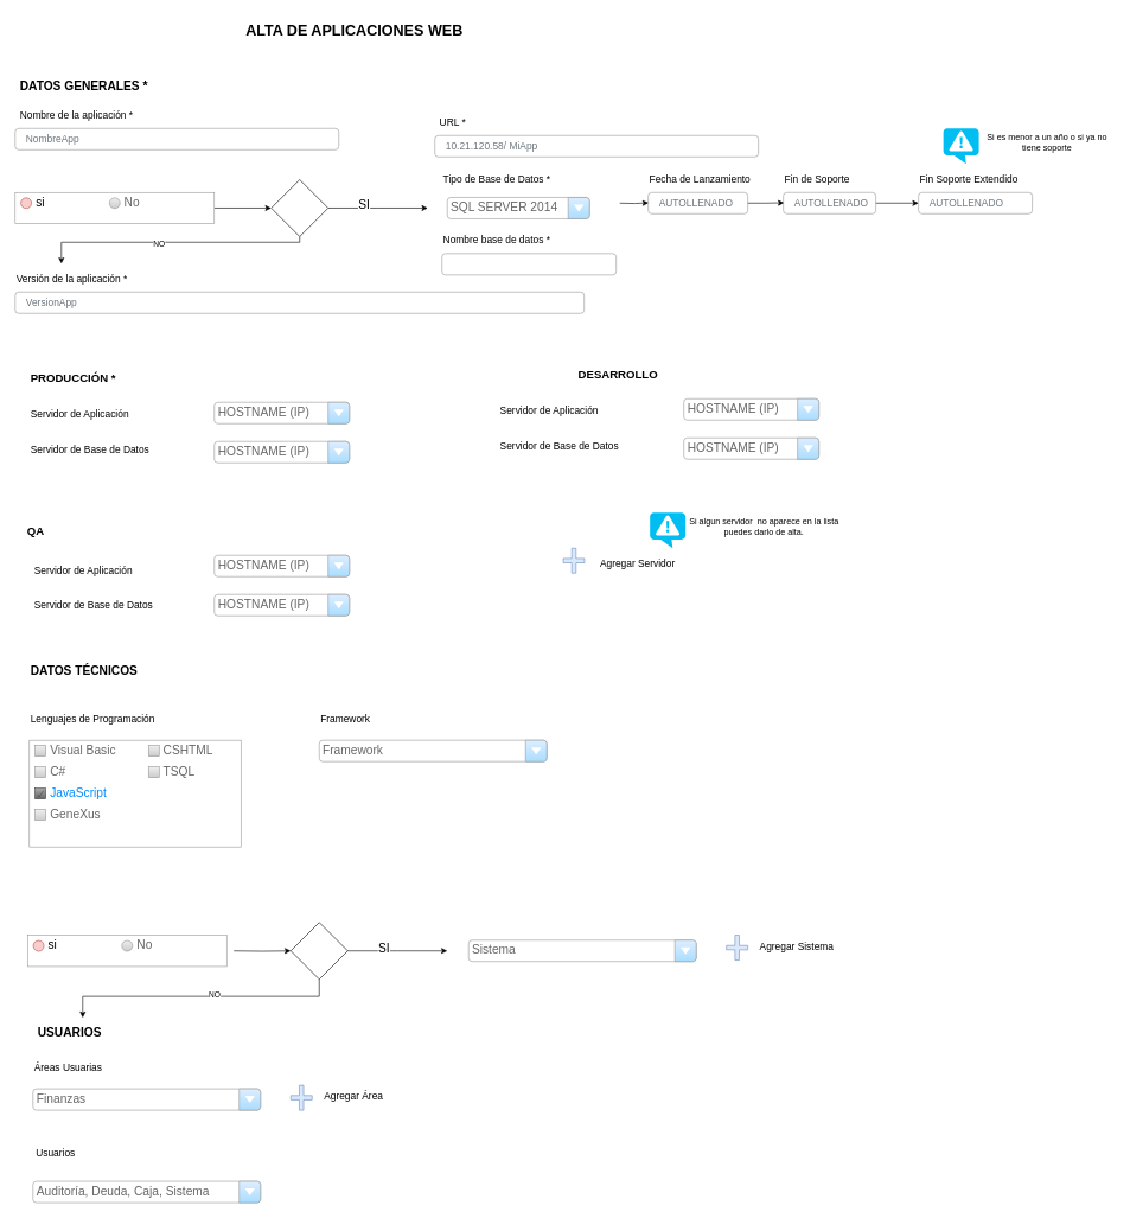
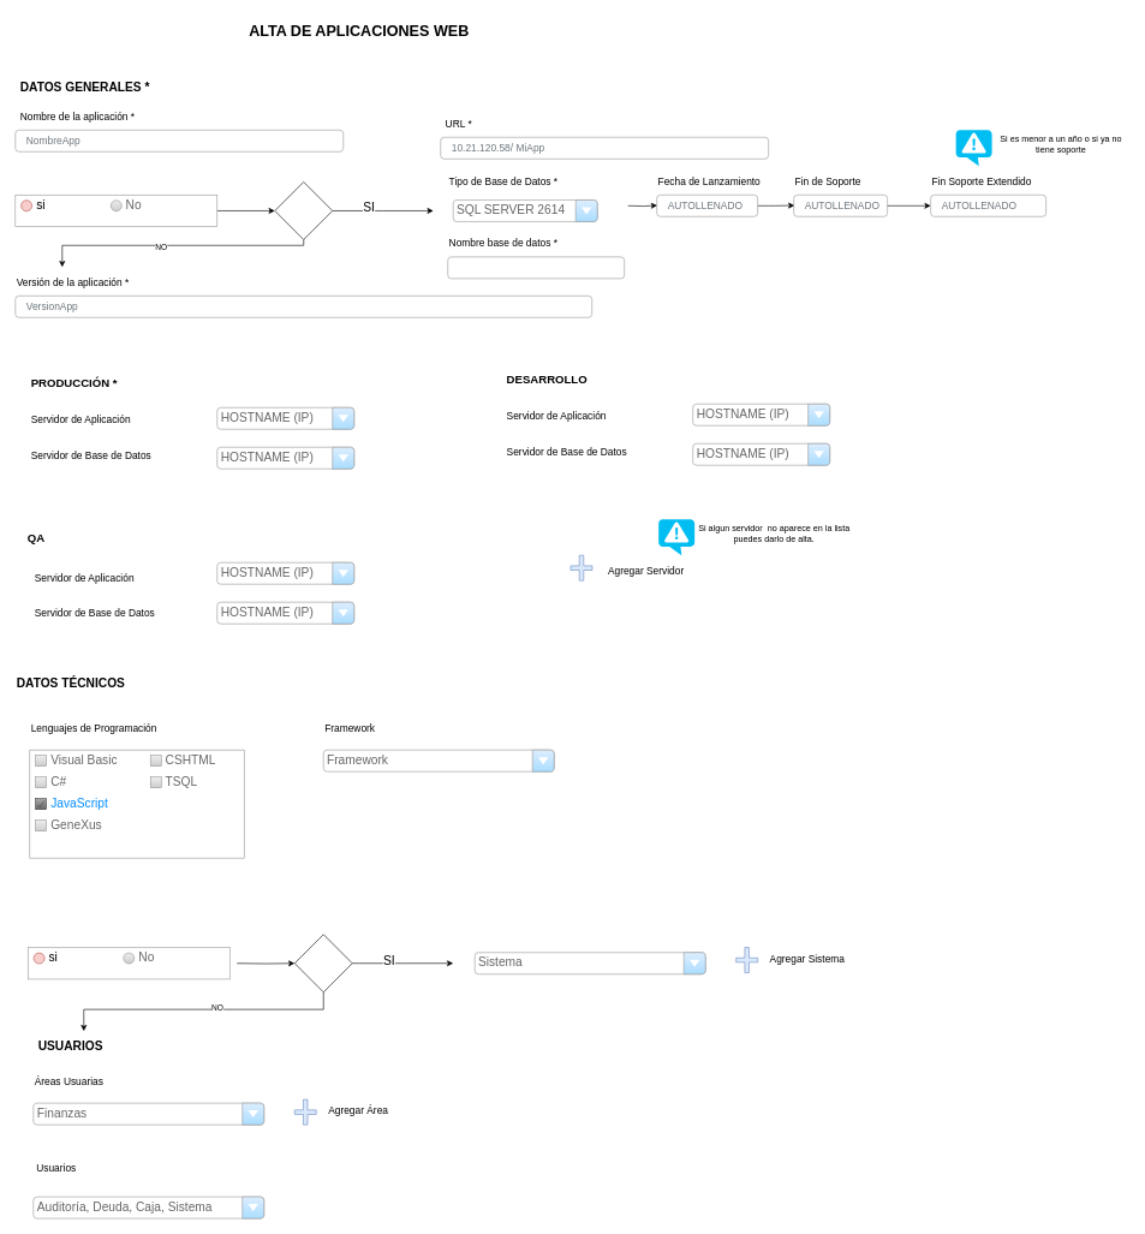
  <mxCell id="0" />
  <mxCell id="1" parent="0" />
  <mxCell id="2" value="Nombre de la aplicación *" style="fillColor=none;strokeColor=none;align=left;fontSize=14;" vertex="1" parent="1"><mxGeometry x="25.5" y="140" width="260" height="40" as="geometry" /></mxCell>
  <mxCell id="3" value="NombreApp" style="html=1;shadow=0;dashed=0;shape=mxgraph.bootstrap.rrect;rSize=5;fillColor=none;strokeColor=#999999;align=left;spacing=15;fontSize=14;fontColor=#6C767D;" vertex="1" parent="1"><mxGeometry x="20.5" y="180" width="455" height="30" as="geometry" /></mxCell>
  <mxCell id="4" value="Versión de la aplicación *" style="fillColor=none;strokeColor=none;align=left;fontSize=14;" vertex="1" parent="1"><mxGeometry x="20.5" y="370" width="260" height="40" as="geometry" /></mxCell>
  <mxCell id="5" value="VersionApp" style="html=1;shadow=0;dashed=0;shape=mxgraph.bootstrap.rrect;rSize=5;fillColor=none;strokeColor=#999999;align=left;spacing=15;fontSize=14;fontColor=#6C767D;" vertex="1" parent="1"><mxGeometry x="20.5" y="410" width="800" height="30" as="geometry" /></mxCell>
  <mxCell id="6" value="ALTA DE APLICACIONES WEB" style="fillColor=none;strokeColor=none;align=left;fontSize=21;fontStyle=1" vertex="1" parent="1"><mxGeometry x="343" y="20" width="422.5" height="40" as="geometry" /></mxCell>
  <mxCell id="7" value="Servidor de Aplicación" style="fillColor=none;strokeColor=none;align=left;fontSize=14;" vertex="1" parent="1"><mxGeometry x="40.5" y="560" width="230" height="40" as="geometry" /></mxCell>
  <mxCell id="8" value="DATOS GENERALES *" style="fillColor=none;strokeColor=none;align=left;fontSize=17;fontStyle=1" vertex="1" parent="1"><mxGeometry x="25.5" y="100" width="260" height="40" as="geometry" /></mxCell>
- <mxCell id="9" value="DATOS TÉCNICOS" style="fillColor=none;strokeColor=none;align=left;fontSize=17;fontStyle=1" vertex="1" parent="1"><mxGeometry x="40.5" y="921" width="260" height="40" as="geometry" /></mxCell>
+ <mxCell id="9" value="DATOS TÉCNICOS" style="fillColor=none;strokeColor=none;align=left;fontSize=17;fontStyle=1" vertex="1" parent="1"><mxGeometry x="20.5" y="926" width="260" height="40" as="geometry" /></mxCell>
  <mxCell id="10" value="Servidor de Base de Datos" style="fillColor=none;strokeColor=none;align=left;fontSize=14;" vertex="1" parent="1"><mxGeometry x="40.5" y="610" width="230" height="40" as="geometry" /></mxCell>
  <mxCell id="11" value="PRODUCCIÓN *" style="fillColor=none;strokeColor=none;align=left;fontSize=16;fontStyle=1" vertex="1" parent="1"><mxGeometry x="40.5" y="510" width="130" height="40" as="geometry" /></mxCell>
  <mxCell id="12" value="Servidor de Aplicación" style="fillColor=none;strokeColor=none;align=left;fontSize=14;" vertex="1" parent="1"><mxGeometry x="700.5" y="555" width="230" height="40" as="geometry" /></mxCell>
  <mxCell id="13" value="" style="shape=cross;whiteSpace=wrap;html=1;fontSize=17;fillColor=#dae8fc;strokeColor=#6c8ebf;" vertex="1" parent="1"><mxGeometry x="791" y="770" width="30" height="35" as="geometry" /></mxCell>
  <mxCell id="14" value="Agregar Servidor" style="fillColor=none;strokeColor=none;align=left;fontSize=14;" vertex="1" parent="1"><mxGeometry x="841" y="770" width="105" height="40" as="geometry" /></mxCell>
  <mxCell id="15" value="Servidor de Base de Datos" style="fillColor=none;strokeColor=none;align=left;fontSize=14;" vertex="1" parent="1"><mxGeometry x="700.5" y="605" width="230" height="40" as="geometry" /></mxCell>
- <mxCell id="16" value="DESARROLLO" style="fillColor=none;strokeColor=none;align=left;fontSize=16;fontStyle=1" vertex="1" parent="1"><mxGeometry x="810.5" y="505" width="130" height="40" as="geometry" /></mxCell>
+ <mxCell id="16" value="DESARROLLO" style="fillColor=none;strokeColor=none;align=left;fontSize=16;fontStyle=1" vertex="1" parent="1"><mxGeometry x="700.5" y="505" width="130" height="40" as="geometry" /></mxCell>
  <mxCell id="17" value="Servidor de Aplicación" style="fillColor=none;strokeColor=none;align=left;fontSize=14;" vertex="1" parent="1"><mxGeometry x="45.5" y="780" width="230" height="40" as="geometry" /></mxCell>
  <mxCell id="18" value="Servidor de Base de Datos" style="fillColor=none;strokeColor=none;align=left;fontSize=14;" vertex="1" parent="1"><mxGeometry x="45.5" y="830" width="230" height="40" as="geometry" /></mxCell>
  <mxCell id="19" value="QA" style="fillColor=none;strokeColor=none;align=left;fontSize=16;fontStyle=1" vertex="1" parent="1"><mxGeometry x="35.5" y="725" width="130" height="40" as="geometry" /></mxCell>
  <mxCell id="20" style="edgeStyle=orthogonalEdgeStyle;rounded=0;orthogonalLoop=1;jettySize=auto;html=1;fontSize=17;" edge="1" parent="1" source="21" target="40"><mxGeometry relative="1" as="geometry" /></mxCell>
  <mxCell id="21" value="" style="strokeWidth=1;shadow=0;dashed=0;align=center;html=1;shape=mxgraph.mockup.forms.rrect;rSize=0;strokeColor=#999999;fillColor=#ffffff;recursiveResize=0;fontSize=17;" vertex="1" parent="1"><mxGeometry x="20.5" y="270" width="280" height="44" as="geometry" /></mxCell>
  <mxCell id="22" value="si" style="shape=ellipse;rSize=0;fillColor=#f8cecc;strokeColor=#b85450;html=1;align=left;spacingLeft=4;fontSize=17;labelPosition=right;" vertex="1" parent="21"><mxGeometry x="8" y="7.5" width="15" height="15" as="geometry" /></mxCell>
  <mxCell id="23" value="No" style="shape=ellipse;rSize=0;fillColor=#eeeeee;strokeColor=#999999;gradientColor=#cccccc;html=1;align=left;spacingLeft=4;fontSize=17;fontColor=#666666;labelPosition=right;" vertex="1" parent="21"><mxGeometry x="132.5" y="7.5" width="15" height="15" as="geometry" /></mxCell>
  <mxCell id="24" value="Tipo de Base de Datos *" style="fillColor=none;strokeColor=none;align=left;fontSize=14;" vertex="1" parent="1"><mxGeometry x="620.5" y="230" width="260" height="40" as="geometry" /></mxCell>
  <mxCell id="25" style="edgeStyle=orthogonalEdgeStyle;rounded=0;orthogonalLoop=1;jettySize=auto;html=1;entryX=0.004;entryY=0.486;entryDx=0;entryDy=0;entryPerimeter=0;fontSize=17;" edge="1" parent="1" target="30"><mxGeometry relative="1" as="geometry"><mxPoint x="870.5" y="285" as="sourcePoint" /></mxGeometry></mxCell>
  <mxCell id="26" value="Nombre base de datos *" style="fillColor=none;strokeColor=none;align=left;fontSize=14;" vertex="1" parent="1"><mxGeometry x="620.5" y="316" width="260" height="40" as="geometry" /></mxCell>
  <mxCell id="27" value="" style="html=1;shadow=0;dashed=0;shape=mxgraph.bootstrap.rrect;rSize=5;fillColor=none;strokeColor=#999999;align=left;spacing=15;fontSize=14;fontColor=#6C767D;" vertex="1" parent="1"><mxGeometry x="620.5" y="356" width="245" height="30" as="geometry" /></mxCell>
  <mxCell id="28" value="Fecha de Lanzamiento" style="fillColor=none;strokeColor=none;align=left;fontSize=14;" vertex="1" parent="1"><mxGeometry x="910.5" y="230" width="260" height="40" as="geometry" /></mxCell>
  <mxCell id="29" style="edgeStyle=orthogonalEdgeStyle;rounded=0;orthogonalLoop=1;jettySize=auto;html=1;entryX=0.008;entryY=0.486;entryDx=0;entryDy=0;entryPerimeter=0;fontSize=17;" edge="1" parent="1" source="30" target="33"><mxGeometry relative="1" as="geometry" /></mxCell>
  <mxCell id="30" value="AUTOLLENADO" style="html=1;shadow=0;dashed=0;shape=mxgraph.bootstrap.rrect;rSize=5;fillColor=none;strokeColor=#999999;align=left;spacing=15;fontSize=14;fontColor=#6C767D;" vertex="1" parent="1"><mxGeometry x="910.5" y="270" width="140" height="30" as="geometry" /></mxCell>
  <mxCell id="31" value="Fin de Soporte" style="fillColor=none;strokeColor=none;align=left;fontSize=14;" vertex="1" parent="1"><mxGeometry x="1100.5" y="230" width="160" height="40" as="geometry" /></mxCell>
  <mxCell id="32" style="edgeStyle=orthogonalEdgeStyle;rounded=0;orthogonalLoop=1;jettySize=auto;html=1;entryX=0;entryY=0.5;entryDx=0;entryDy=0;entryPerimeter=0;fontSize=17;" edge="1" parent="1" source="33" target="35"><mxGeometry relative="1" as="geometry" /></mxCell>
  <mxCell id="33" value="AUTOLLENADO" style="html=1;shadow=0;dashed=0;shape=mxgraph.bootstrap.rrect;rSize=5;fillColor=none;strokeColor=#999999;align=left;spacing=15;fontSize=14;fontColor=#6C767D;" vertex="1" parent="1"><mxGeometry x="1100.5" y="270" width="130" height="30" as="geometry" /></mxCell>
  <mxCell id="34" value="Fin Soporte Extendido" style="fillColor=none;strokeColor=none;align=left;fontSize=14;" vertex="1" parent="1"><mxGeometry x="1290.5" y="230" width="160" height="40" as="geometry" /></mxCell>
  <mxCell id="35" value="AUTOLLENADO" style="html=1;shadow=0;dashed=0;shape=mxgraph.bootstrap.rrect;rSize=5;fillColor=none;strokeColor=#999999;align=left;spacing=15;fontSize=14;fontColor=#6C767D;" vertex="1" parent="1"><mxGeometry x="1290.5" y="270" width="160" height="30" as="geometry" /></mxCell>
  <mxCell id="36" style="edgeStyle=orthogonalEdgeStyle;rounded=0;orthogonalLoop=1;jettySize=auto;html=1;fontSize=17;" edge="1" parent="1" source="40"><mxGeometry relative="1" as="geometry"><mxPoint x="600.5" y="292" as="targetPoint" /></mxGeometry></mxCell>
  <mxCell id="37" value="SI" style="edgeLabel;html=1;align=center;verticalAlign=middle;resizable=0;points=[];fontSize=17;" vertex="1" connectable="0" parent="36"><mxGeometry x="-0.293" y="4" relative="1" as="geometry"><mxPoint as="offset" /></mxGeometry></mxCell>
  <mxCell id="38" style="edgeStyle=orthogonalEdgeStyle;rounded=0;orthogonalLoop=1;jettySize=auto;html=1;entryX=0.25;entryY=0;entryDx=0;entryDy=0;" edge="1" parent="1" source="40" target="4"><mxGeometry relative="1" as="geometry"><Array as="points"><mxPoint x="421" y="340" /><mxPoint x="86" y="340" /></Array></mxGeometry></mxCell>
  <mxCell id="39" value="NO" style="edgeLabel;html=1;align=center;verticalAlign=middle;resizable=0;points=[];" vertex="1" connectable="0" parent="38"><mxGeometry x="0.102" y="1" relative="1" as="geometry"><mxPoint as="offset" /></mxGeometry></mxCell>
  <mxCell id="40" value="" style="rhombus;whiteSpace=wrap;html=1;fontSize=17;" vertex="1" parent="1"><mxGeometry x="380.5" y="252" width="80" height="80" as="geometry" /></mxCell>
  <mxCell id="41" value="" style="verticalLabelPosition=bottom;html=1;verticalAlign=top;align=center;strokeColor=none;fillColor=#00BEF2;shape=mxgraph.azure.notification_topic;" vertex="1" parent="1"><mxGeometry x="1325.5" y="180" width="50" height="50" as="geometry" /></mxCell>
  <mxCell id="42" value="Si es menor a un año o si ya no&lt;br&gt;tiene soporte" style="text;html=1;align=center;verticalAlign=middle;resizable=0;points=[];autosize=1;strokeColor=none;fillColor=none;" vertex="1" parent="1"><mxGeometry x="1375.5" y="180" width="190" height="40" as="geometry" /></mxCell>
  <mxCell id="43" value="HOSTNAME (IP)" style="strokeWidth=1;shadow=0;dashed=0;align=center;html=1;shape=mxgraph.mockup.forms.comboBox;strokeColor=#999999;fillColor=#ddeeff;align=left;fillColor2=#aaddff;mainText=;fontColor=#666666;fontSize=17;spacingLeft=3;" vertex="1" parent="1"><mxGeometry x="300.5" y="565" width="190" height="30" as="geometry" /></mxCell>
  <mxCell id="44" value="HOSTNAME (IP)" style="strokeWidth=1;shadow=0;dashed=0;align=center;html=1;shape=mxgraph.mockup.forms.comboBox;strokeColor=#999999;fillColor=#ddeeff;align=left;fillColor2=#aaddff;mainText=;fontColor=#666666;fontSize=17;spacingLeft=3;" vertex="1" parent="1"><mxGeometry x="300.5" y="620" width="190" height="30" as="geometry" /></mxCell>
- <mxCell id="45" value="SQL SERVER 2014" style="strokeWidth=1;shadow=0;dashed=0;align=center;html=1;shape=mxgraph.mockup.forms.comboBox;strokeColor=#999999;fillColor=#ddeeff;align=left;fillColor2=#aaddff;mainText=;fontColor=#666666;fontSize=17;spacingLeft=3;" vertex="1" parent="1"><mxGeometry x="628" y="277" width="200" height="30" as="geometry" /></mxCell>
+ <mxCell id="45" value="SQL SERVER 2614" style="strokeWidth=1;shadow=0;dashed=0;align=center;html=1;shape=mxgraph.mockup.forms.comboBox;strokeColor=#999999;fillColor=#ddeeff;align=left;fillColor2=#aaddff;mainText=;fontColor=#666666;fontSize=17;spacingLeft=3;" vertex="1" parent="1"><mxGeometry x="628" y="277" width="200" height="30" as="geometry" /></mxCell>
  <mxCell id="46" value="HOSTNAME (IP)" style="strokeWidth=1;shadow=0;dashed=0;align=center;html=1;shape=mxgraph.mockup.forms.comboBox;strokeColor=#999999;fillColor=#ddeeff;align=left;fillColor2=#aaddff;mainText=;fontColor=#666666;fontSize=17;spacingLeft=3;" vertex="1" parent="1"><mxGeometry x="960.5" y="560" width="190" height="30" as="geometry" /></mxCell>
  <mxCell id="47" value="HOSTNAME (IP)" style="strokeWidth=1;shadow=0;dashed=0;align=center;html=1;shape=mxgraph.mockup.forms.comboBox;strokeColor=#999999;fillColor=#ddeeff;align=left;fillColor2=#aaddff;mainText=;fontColor=#666666;fontSize=17;spacingLeft=3;" vertex="1" parent="1"><mxGeometry x="960.5" y="615" width="190" height="30" as="geometry" /></mxCell>
  <mxCell id="48" value="HOSTNAME (IP)" style="strokeWidth=1;shadow=0;dashed=0;align=center;html=1;shape=mxgraph.mockup.forms.comboBox;strokeColor=#999999;fillColor=#ddeeff;align=left;fillColor2=#aaddff;mainText=;fontColor=#666666;fontSize=17;spacingLeft=3;" vertex="1" parent="1"><mxGeometry x="300.5" y="780" width="190" height="30" as="geometry" /></mxCell>
  <mxCell id="49" value="HOSTNAME (IP)" style="strokeWidth=1;shadow=0;dashed=0;align=center;html=1;shape=mxgraph.mockup.forms.comboBox;strokeColor=#999999;fillColor=#ddeeff;align=left;fillColor2=#aaddff;mainText=;fontColor=#666666;fontSize=17;spacingLeft=3;" vertex="1" parent="1"><mxGeometry x="300.5" y="835" width="190" height="30" as="geometry" /></mxCell>
  <mxCell id="50" value="" style="verticalLabelPosition=bottom;html=1;verticalAlign=top;align=center;strokeColor=none;fillColor=#00BEF2;shape=mxgraph.azure.notification_topic;" vertex="1" parent="1"><mxGeometry x="913" y="720" width="50" height="50" as="geometry" /></mxCell>
  <mxCell id="51" value="Si algun servidor&amp;nbsp; no aparece en la lista&lt;br&gt;puedes darlo de alta." style="text;html=1;align=center;verticalAlign=middle;resizable=0;points=[];autosize=1;strokeColor=none;fillColor=none;" vertex="1" parent="1"><mxGeometry x="958" y="720" width="230" height="40" as="geometry" /></mxCell>
  <mxCell id="52" value="Framework" style="fillColor=none;strokeColor=none;align=left;fontSize=14;" vertex="1" parent="1"><mxGeometry x="448" y="990" width="260" height="40" as="geometry" /></mxCell>
  <mxCell id="53" value="" style="strokeWidth=1;shadow=0;dashed=0;align=center;html=1;shape=mxgraph.mockup.forms.rrect;rSize=0;strokeColor=#999999;fillColor=#ffffff;recursiveResize=0;fontSize=17;" vertex="1" parent="1"><mxGeometry x="40.5" y="1040" width="297.5" height="150" as="geometry" /></mxCell>
  <mxCell id="54" value="Visual Basic" style="strokeWidth=1;shadow=0;dashed=0;align=center;html=1;shape=mxgraph.mockup.forms.rrect;rSize=0;fillColor=#eeeeee;strokeColor=#999999;gradientColor=#cccccc;align=left;spacingLeft=4;fontSize=17;fontColor=#666666;labelPosition=right;" vertex="1" parent="53"><mxGeometry x="8" y="7.5" width="15" height="15" as="geometry" /></mxCell>
  <mxCell id="55" value="C#" style="strokeWidth=1;shadow=0;dashed=0;align=center;html=1;shape=mxgraph.mockup.forms.rrect;rSize=0;fillColor=#eeeeee;strokeColor=#999999;gradientColor=#cccccc;align=left;spacingLeft=4;fontSize=17;fontColor=#666666;labelPosition=right;" vertex="1" parent="53"><mxGeometry x="8" y="37.5" width="15" height="15" as="geometry" /></mxCell>
  <mxCell id="56" value="JavaScript" style="strokeWidth=1;shadow=0;dashed=0;align=center;html=1;shape=mxgraph.mockup.forms.checkbox;rSize=0;resizable=0;fillColor=#aaaaaa;strokeColor=#444444;gradientColor=#666666;align=left;spacingLeft=4;fontSize=17;fontColor=#008cff;labelPosition=right;" vertex="1" parent="53"><mxGeometry x="8" y="67.5" width="15" height="15" as="geometry" /></mxCell>
  <mxCell id="57" value="GeneXus" style="strokeWidth=1;shadow=0;dashed=0;align=center;html=1;shape=mxgraph.mockup.forms.rrect;rSize=0;fillColor=#eeeeee;strokeColor=#999999;gradientColor=#cccccc;align=left;spacingLeft=4;fontSize=17;fontColor=#666666;labelPosition=right;" vertex="1" parent="53"><mxGeometry x="8" y="97.5" width="15" height="15" as="geometry" /></mxCell>
  <mxCell id="58" value="CSHTML" style="strokeWidth=1;shadow=0;dashed=0;align=center;html=1;shape=mxgraph.mockup.forms.rrect;rSize=0;fillColor=#eeeeee;strokeColor=#999999;gradientColor=#cccccc;align=left;spacingLeft=4;fontSize=17;fontColor=#666666;labelPosition=right;" vertex="1" parent="53"><mxGeometry x="167.5" y="7.5" width="15" height="15" as="geometry" /></mxCell>
  <mxCell id="59" value="TSQL" style="strokeWidth=1;shadow=0;dashed=0;align=center;html=1;shape=mxgraph.mockup.forms.rrect;rSize=0;fillColor=#eeeeee;strokeColor=#999999;gradientColor=#cccccc;align=left;spacingLeft=4;fontSize=17;fontColor=#666666;labelPosition=right;" vertex="1" parent="53"><mxGeometry x="167.5" y="37.5" width="15" height="15" as="geometry" /></mxCell>
  <mxCell id="60" value="Áreas Usuarias" style="fillColor=none;strokeColor=none;align=left;fontSize=14;" vertex="1" parent="1"><mxGeometry x="45.5" y="1480" width="260" height="40" as="geometry" /></mxCell>
  <mxCell id="61" value="Usuarios" style="fillColor=none;strokeColor=none;align=left;fontSize=14;" vertex="1" parent="1"><mxGeometry x="48" y="1600" width="260" height="40" as="geometry" /></mxCell>
  <mxCell id="62" value="" style="strokeWidth=1;shadow=0;dashed=0;align=center;html=1;shape=mxgraph.mockup.forms.rrect;rSize=0;strokeColor=#999999;fillColor=#ffffff;recursiveResize=0;fontSize=17;" vertex="1" parent="1"><mxGeometry x="38" y="1314" width="280" height="44" as="geometry" /></mxCell>
  <mxCell id="63" value="si" style="shape=ellipse;rSize=0;fillColor=#f8cecc;strokeColor=#b85450;html=1;align=left;spacingLeft=4;fontSize=17;labelPosition=right;" vertex="1" parent="62"><mxGeometry x="8" y="7.5" width="15" height="15" as="geometry" /></mxCell>
  <mxCell id="64" value="No" style="shape=ellipse;rSize=0;fillColor=#eeeeee;strokeColor=#999999;gradientColor=#cccccc;html=1;align=left;spacingLeft=4;fontSize=17;fontColor=#666666;labelPosition=right;" vertex="1" parent="62"><mxGeometry x="132.5" y="7.5" width="15" height="15" as="geometry" /></mxCell>
  <mxCell id="65" style="edgeStyle=orthogonalEdgeStyle;rounded=0;orthogonalLoop=1;jettySize=auto;html=1;fontSize=17;" edge="1" parent="1" target="70"><mxGeometry relative="1" as="geometry"><mxPoint x="328" y="1336" as="sourcePoint" /></mxGeometry></mxCell>
  <mxCell id="66" style="edgeStyle=orthogonalEdgeStyle;rounded=0;orthogonalLoop=1;jettySize=auto;html=1;fontSize=17;" edge="1" parent="1" source="70"><mxGeometry relative="1" as="geometry"><mxPoint x="628" y="1336" as="targetPoint" /></mxGeometry></mxCell>
  <mxCell id="67" value="SI" style="edgeLabel;html=1;align=center;verticalAlign=middle;resizable=0;points=[];fontSize=17;" vertex="1" connectable="0" parent="66"><mxGeometry x="-0.293" y="4" relative="1" as="geometry"><mxPoint as="offset" /></mxGeometry></mxCell>
  <mxCell id="68" style="edgeStyle=orthogonalEdgeStyle;rounded=0;orthogonalLoop=1;jettySize=auto;html=1;entryX=0.25;entryY=0;entryDx=0;entryDy=0;" edge="1" parent="1" source="70" target="76"><mxGeometry relative="1" as="geometry"><Array as="points"><mxPoint x="448" y="1400" /><mxPoint x="116" y="1400" /></Array></mxGeometry></mxCell>
  <mxCell id="69" value="NO" style="edgeLabel;html=1;align=center;verticalAlign=middle;resizable=0;points=[];" vertex="1" connectable="0" parent="68"><mxGeometry x="-0.104" y="-3" relative="1" as="geometry"><mxPoint x="1" as="offset" /></mxGeometry></mxCell>
  <mxCell id="70" value="" style="rhombus;whiteSpace=wrap;html=1;fontSize=17;" vertex="1" parent="1"><mxGeometry x="408" y="1296" width="80" height="80" as="geometry" /></mxCell>
  <mxCell id="71" value="Lenguajes de Programación" style="fillColor=none;strokeColor=none;align=left;fontSize=14;" vertex="1" parent="1"><mxGeometry x="40.5" y="990" width="260" height="40" as="geometry" /></mxCell>
  <mxCell id="72" value="Framework" style="strokeWidth=1;shadow=0;dashed=0;align=center;html=1;shape=mxgraph.mockup.forms.comboBox;strokeColor=#999999;fillColor=#ddeeff;align=left;fillColor2=#aaddff;mainText=;fontColor=#666666;fontSize=17;spacingLeft=3;" vertex="1" parent="1"><mxGeometry x="448" y="1040" width="320" height="30" as="geometry" /></mxCell>
  <mxCell id="73" value="Sistema" style="strokeWidth=1;shadow=0;dashed=0;align=center;html=1;shape=mxgraph.mockup.forms.comboBox;strokeColor=#999999;fillColor=#ddeeff;align=left;fillColor2=#aaddff;mainText=;fontColor=#666666;fontSize=17;spacingLeft=3;" vertex="1" parent="1"><mxGeometry x="658" y="1321" width="320" height="30" as="geometry" /></mxCell>
  <mxCell id="74" value="" style="shape=cross;whiteSpace=wrap;html=1;fontSize=17;fillColor=#dae8fc;strokeColor=#6c8ebf;" vertex="1" parent="1"><mxGeometry x="1020.5" y="1314" width="30" height="35" as="geometry" /></mxCell>
  <mxCell id="75" value="Agregar Sistema" style="fillColor=none;strokeColor=none;align=left;fontSize=14;" vertex="1" parent="1"><mxGeometry x="1065.5" y="1309" width="105" height="40" as="geometry" /></mxCell>
  <mxCell id="76" value="USUARIOS" style="fillColor=none;strokeColor=none;align=left;fontSize=17;fontStyle=1" vertex="1" parent="1"><mxGeometry x="50.5" y="1430" width="260" height="40" as="geometry" /></mxCell>
  <mxCell id="77" value="Finanzas" style="strokeWidth=1;shadow=0;dashed=0;align=center;html=1;shape=mxgraph.mockup.forms.comboBox;strokeColor=#999999;fillColor=#ddeeff;align=left;fillColor2=#aaddff;mainText=;fontColor=#666666;fontSize=17;spacingLeft=3;" vertex="1" parent="1"><mxGeometry x="45.5" y="1530" width="320" height="30" as="geometry" /></mxCell>
  <mxCell id="78" value="" style="shape=cross;whiteSpace=wrap;html=1;fontSize=17;fillColor=#dae8fc;strokeColor=#6c8ebf;" vertex="1" parent="1"><mxGeometry x="408" y="1525" width="30" height="35" as="geometry" /></mxCell>
  <mxCell id="79" value="Agregar Área" style="fillColor=none;strokeColor=none;align=left;fontSize=14;" vertex="1" parent="1"><mxGeometry x="453" y="1520" width="105" height="40" as="geometry" /></mxCell>
  <mxCell id="80" value="Auditoría, Deuda, Caja, Sistema" style="strokeWidth=1;shadow=0;dashed=0;align=center;html=1;shape=mxgraph.mockup.forms.comboBox;strokeColor=#999999;fillColor=#ddeeff;align=left;fillColor2=#aaddff;mainText=;fontColor=#666666;fontSize=17;spacingLeft=3;" vertex="1" parent="1"><mxGeometry x="45.5" y="1660" width="320" height="30" as="geometry" /></mxCell>
  <mxCell id="81" value="URL *" style="fillColor=none;strokeColor=none;align=left;fontSize=14;" vertex="1" parent="1"><mxGeometry x="615.5" y="150" width="260" height="40" as="geometry" /></mxCell>
  <mxCell id="82" value="10.21.120.58/ MiApp" style="html=1;shadow=0;dashed=0;shape=mxgraph.bootstrap.rrect;rSize=5;fillColor=none;strokeColor=#999999;align=left;spacing=15;fontSize=14;fontColor=#6C767D;" vertex="1" parent="1"><mxGeometry x="610.5" y="190" width="455" height="30" as="geometry" /></mxCell>
